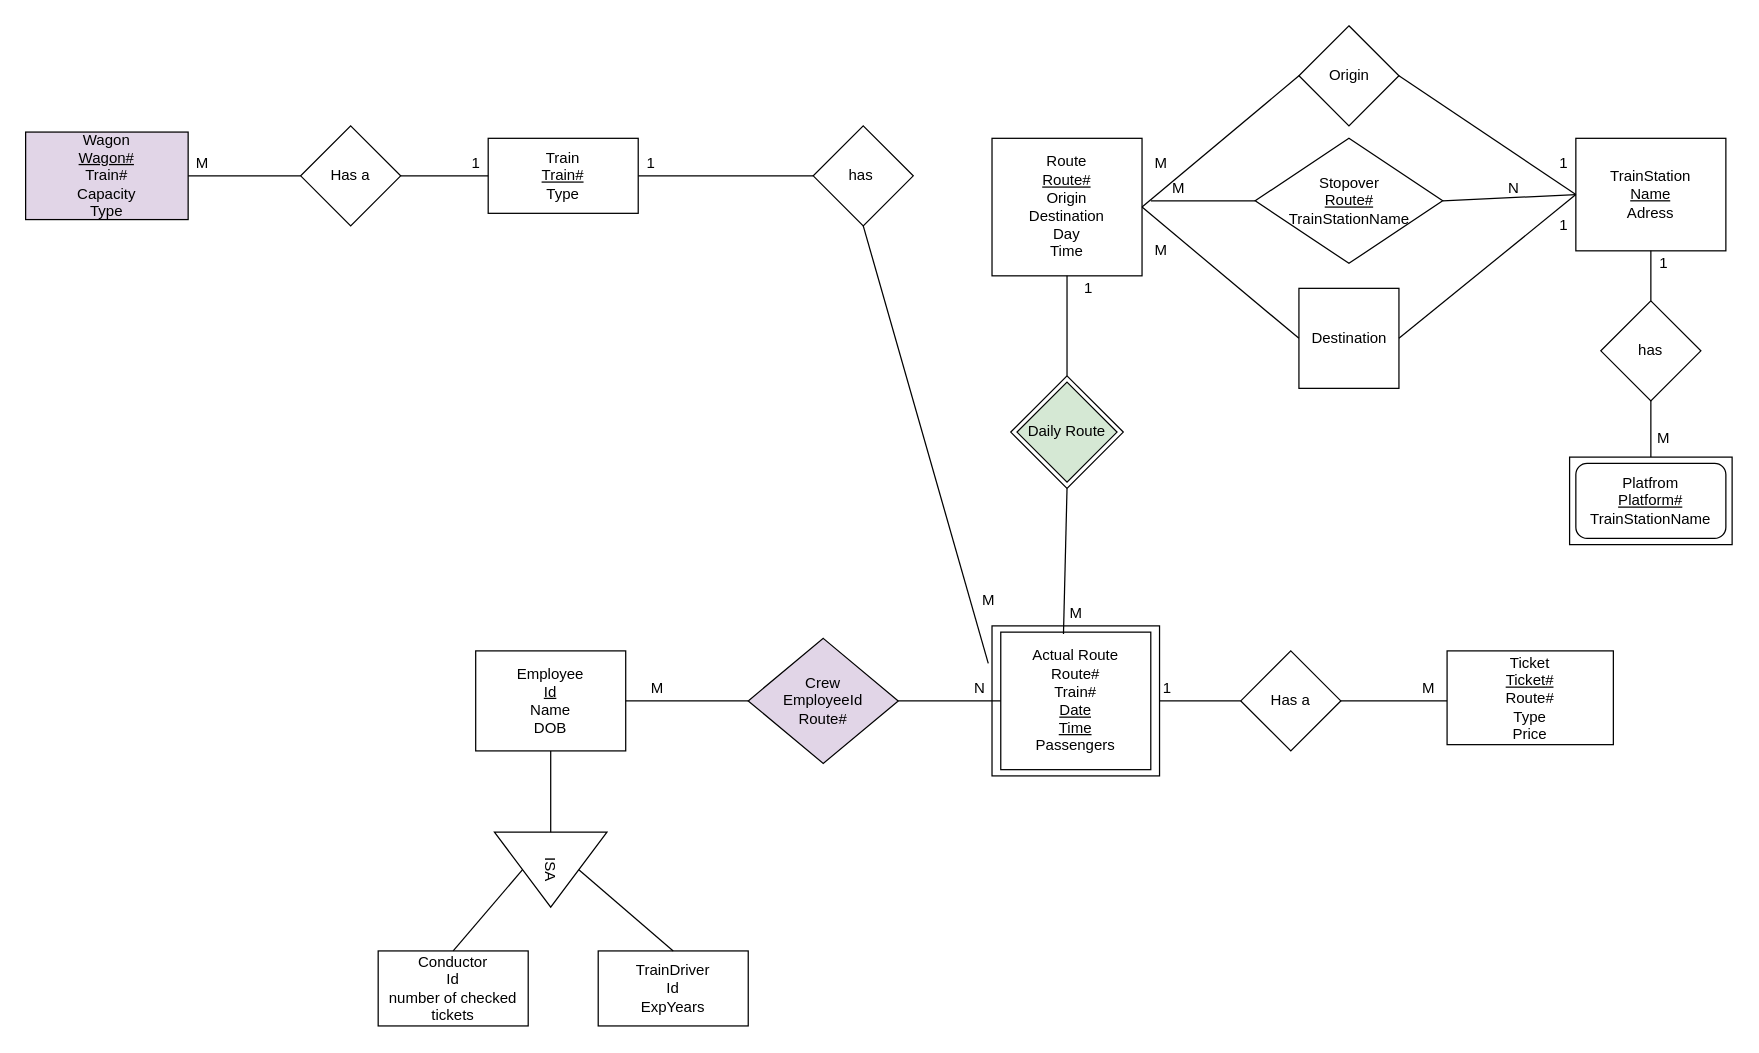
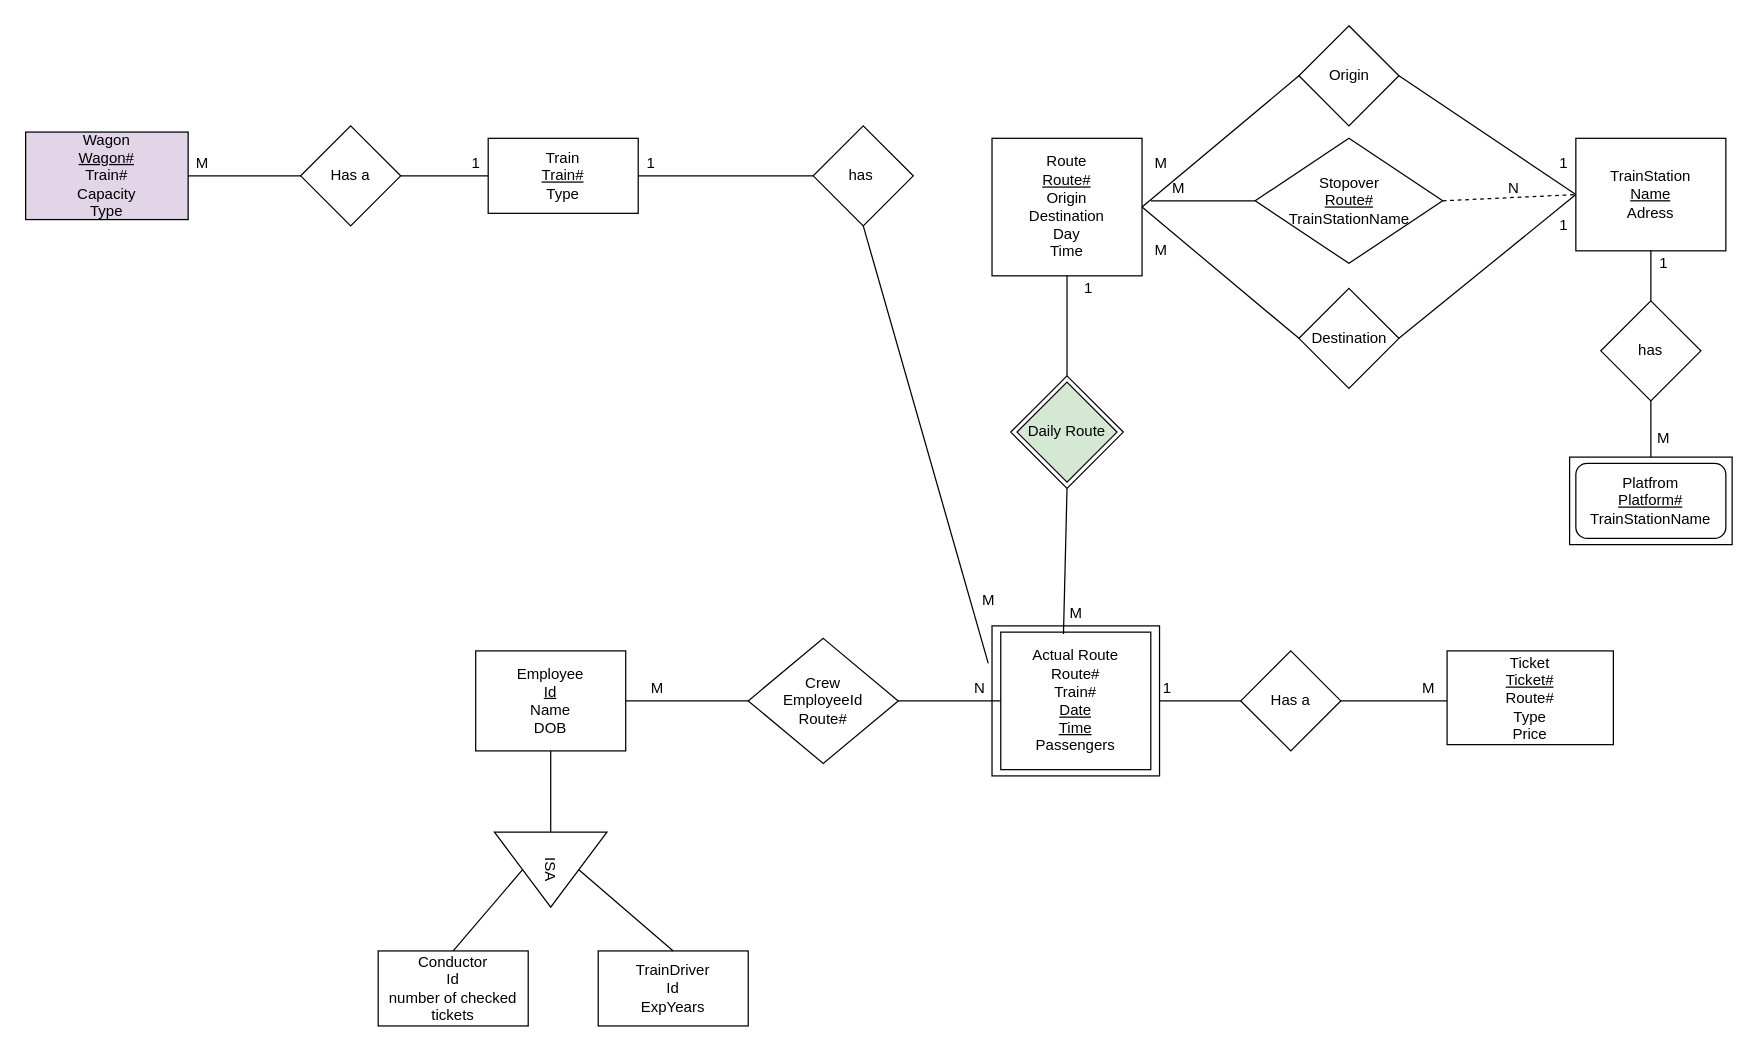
  <mxCell id="0" />
  <mxCell id="1" parent="0" />
  <mxCell id="2" value="" style="rounded=0;whiteSpace=wrap;html=1;" parent="1" vertex="1"><mxGeometry x="1255" y="365" width="130" height="70" as="geometry" /></mxCell>
  <mxCell id="3" value="Platfrom&lt;br&gt;&lt;u&gt;Platform#&lt;/u&gt;&lt;br&gt;TrainStationName" style="whiteSpace=wrap;html=1;rounded=1;" parent="1" vertex="1"><mxGeometry x="1260" y="370" width="120" height="60" as="geometry" /></mxCell>
  <mxCell id="4" value="" style="rounded=0;whiteSpace=wrap;html=1;" parent="1" vertex="1"><mxGeometry x="793" y="500" width="134" height="120" as="geometry" /></mxCell>
  <mxCell id="5" value="Train&lt;br&gt;&lt;u&gt;Train#&lt;br&gt;&lt;/u&gt;Type" style="rounded=0;whiteSpace=wrap;html=1;" parent="1" vertex="1"><mxGeometry x="390" y="110" width="120" height="60" as="geometry" /></mxCell>
  <mxCell id="6" value="TrainStation&lt;br&gt;&lt;u&gt;Name&lt;/u&gt;&lt;br&gt;Adress" style="rounded=0;whiteSpace=wrap;html=1;" parent="1" vertex="1"><mxGeometry x="1260" y="110" width="120" height="90" as="geometry" /></mxCell>
  <mxCell id="7" value="Actual Route&lt;br&gt;&lt;div&gt;Route#&lt;br&gt;Train#&lt;/div&gt;&lt;u&gt;Date&lt;br&gt;Time&lt;/u&gt;&lt;br&gt;Passengers" style="rounded=0;whiteSpace=wrap;html=1;" parent="1" vertex="1"><mxGeometry x="800" y="505" width="120" height="110" as="geometry" /></mxCell>
  <mxCell id="8" value="Route&lt;br&gt;&lt;u&gt;Route#&lt;br&gt;&lt;/u&gt;Origin&lt;br&gt;Destination&lt;br&gt;Day&lt;br&gt;Time" style="rounded=0;whiteSpace=wrap;html=1;" parent="1" vertex="1"><mxGeometry x="793" y="110" width="120" height="110" as="geometry" /></mxCell>
  <mxCell id="9" value="" style="rhombus;whiteSpace=wrap;html=1;" parent="1" vertex="1"><mxGeometry x="808" y="300" width="90" height="90" as="geometry" /></mxCell>
  <mxCell id="10" value="has" style="rhombus;whiteSpace=wrap;html=1;" parent="1" vertex="1"><mxGeometry x="1280" y="240" width="80" height="80" as="geometry" /></mxCell>
  <mxCell id="11" value="" style="endArrow=none;html=1;entryX=0.5;entryY=1;entryDx=0;entryDy=0;" parent="1" target="6" edge="1"><mxGeometry width="50" height="50" relative="1" as="geometry"><mxPoint x="1320" y="240" as="sourcePoint" /><mxPoint x="1050" y="260" as="targetPoint" /></mxGeometry></mxCell>
  <mxCell id="12" value="" style="endArrow=none;html=1;entryX=0.5;entryY=1;entryDx=0;entryDy=0;exitX=0.5;exitY=0;exitDx=0;exitDy=0;" parent="1" source="2" target="10" edge="1"><mxGeometry width="50" height="50" relative="1" as="geometry"><mxPoint x="1000" y="310" as="sourcePoint" /><mxPoint x="1050" y="260" as="targetPoint" /></mxGeometry></mxCell>
  <mxCell id="13" value="Origin" style="rhombus;whiteSpace=wrap;html=1;" parent="1" vertex="1"><mxGeometry x="1038.5" width="80" height="80" as="geometry" y="20" /></mxCell>
- <mxCell id="14" value="Destination" style="whiteSpace=wrap;html=1;rounded=0;" parent="1" vertex="1"><mxGeometry x="1038.5" y="230" width="80" height="80" as="geometry" /></mxCell>
+ <mxCell id="14" value="Destination" style="rhombus;whiteSpace=wrap;html=1;" parent="1" vertex="1"><mxGeometry x="1038.5" y="230" width="80" height="80" as="geometry" /></mxCell>
  <mxCell id="15" value="Stopover&lt;br&gt;&lt;u&gt;Route#&lt;/u&gt;&lt;br&gt;TrainStationName" style="rhombus;whiteSpace=wrap;html=1;" parent="1" vertex="1"><mxGeometry x="1003.5" y="110" width="150" height="100" as="geometry" /></mxCell>
  <mxCell id="16" value="" style="endArrow=none;html=1;entryX=0;entryY=0.5;entryDx=0;entryDy=0;exitX=1;exitY=0.5;exitDx=0;exitDy=0;" parent="1" source="13" target="6" edge="1"><mxGeometry width="50" height="50" relative="1" as="geometry"><mxPoint x="860" y="250" as="sourcePoint" /><mxPoint x="910" y="200" as="targetPoint" /></mxGeometry></mxCell>
  <mxCell id="17" value="" style="endArrow=none;html=1;entryX=0;entryY=0.5;entryDx=0;entryDy=0;exitX=1;exitY=0.5;exitDx=0;exitDy=0;" parent="1" source="8" target="13" edge="1"><mxGeometry width="50" height="50" relative="1" as="geometry"><mxPoint x="860" y="250" as="sourcePoint" /><mxPoint x="910" y="200" as="targetPoint" /></mxGeometry></mxCell>
  <mxCell id="18" value="" style="endArrow=none;html=1;entryX=0;entryY=0.5;entryDx=0;entryDy=0;" parent="1" target="15" edge="1"><mxGeometry width="50" height="50" relative="1" as="geometry"><mxPoint x="920" y="160" as="sourcePoint" /><mxPoint x="910" y="200" as="targetPoint" /></mxGeometry></mxCell>
  <mxCell id="19" value="" style="endArrow=none;html=1;entryX=0;entryY=0.5;entryDx=0;entryDy=0;exitX=1;exitY=0.5;exitDx=0;exitDy=0;" parent="1" source="8" target="14" edge="1"><mxGeometry width="50" height="50" relative="1" as="geometry"><mxPoint x="860" y="250" as="sourcePoint" /><mxPoint x="910" y="200" as="targetPoint" /></mxGeometry></mxCell>
- <mxCell id="20" value="" style="endArrow=none;html=1;entryX=0;entryY=0.5;entryDx=0;entryDy=0;exitX=1;exitY=0.5;exitDx=0;exitDy=0;" parent="1" source="15" target="6" edge="1"><mxGeometry width="50" height="50" relative="1" as="geometry"><mxPoint x="860" y="250" as="sourcePoint" /><mxPoint x="910" y="200" as="targetPoint" /></mxGeometry></mxCell>
+ <mxCell id="20" value="" style="endArrow=none;html=1;entryX=0;entryY=0.5;entryDx=0;entryDy=0;exitX=1;exitY=0.5;exitDx=0;exitDy=0;dashed=1;" parent="1" source="15" target="6" edge="1"><mxGeometry width="50" height="50" relative="1" as="geometry"><mxPoint x="860" y="250" as="sourcePoint" /><mxPoint x="910" y="200" as="targetPoint" /></mxGeometry></mxCell>
  <mxCell id="21" value="" style="endArrow=none;html=1;entryX=0;entryY=0.5;entryDx=0;entryDy=0;exitX=1;exitY=0.5;exitDx=0;exitDy=0;" parent="1" source="14" target="6" edge="1"><mxGeometry width="50" height="50" relative="1" as="geometry"><mxPoint x="860" y="250" as="sourcePoint" /><mxPoint x="910" y="200" as="targetPoint" /></mxGeometry></mxCell>
  <mxCell id="22" value="1" style="text;html=1;align=center;verticalAlign=middle;resizable=0;points=[];autosize=1;strokeColor=none;" parent="1" vertex="1"><mxGeometry x="1240" y="120" width="20" height="20" as="geometry" /></mxCell>
  <mxCell id="23" value="M" style="text;html=1;align=center;verticalAlign=middle;resizable=0;points=[];autosize=1;strokeColor=none;" parent="1" vertex="1"><mxGeometry x="913" y="120" width="30" height="20" as="geometry" /></mxCell>
  <mxCell id="24" value="M" style="text;html=1;align=center;verticalAlign=middle;resizable=0;points=[];autosize=1;strokeColor=none;" parent="1" vertex="1"><mxGeometry x="913" y="190" width="30" height="20" as="geometry" /></mxCell>
  <mxCell id="25" value="1" style="text;html=1;align=center;verticalAlign=middle;resizable=0;points=[];autosize=1;strokeColor=none;" parent="1" vertex="1"><mxGeometry x="1240" y="170" width="20" height="20" as="geometry" /></mxCell>
  <mxCell id="26" value="N" style="text;html=1;align=center;verticalAlign=middle;resizable=0;points=[];autosize=1;strokeColor=none;" parent="1" vertex="1"><mxGeometry x="1200" y="140" width="20" height="20" as="geometry" /></mxCell>
  <mxCell id="27" value="M" style="text;html=1;align=center;verticalAlign=middle;resizable=0;points=[];autosize=1;strokeColor=none;" parent="1" vertex="1"><mxGeometry x="927" y="140" width="30" height="20" as="geometry" /></mxCell>
  <mxCell id="28" value="Daily Route" style="rhombus;whiteSpace=wrap;html=1;fillColor=#d5e8d4;" parent="1" vertex="1"><mxGeometry x="813" y="305" width="80" height="80" as="geometry" /></mxCell>
  <mxCell id="29" value="" style="endArrow=none;html=1;entryX=0.5;entryY=1;entryDx=0;entryDy=0;" parent="1" target="8" edge="1"><mxGeometry width="50" height="50" relative="1" as="geometry"><mxPoint x="853" y="300" as="sourcePoint" /><mxPoint x="910" y="370" as="targetPoint" /></mxGeometry></mxCell>
  <mxCell id="30" value="" style="endArrow=none;html=1;entryX=0.5;entryY=1;entryDx=0;entryDy=0;exitX=0.418;exitY=0.013;exitDx=0;exitDy=0;exitPerimeter=0;" parent="1" source="7" target="9" edge="1"><mxGeometry width="50" height="50" relative="1" as="geometry"><mxPoint x="860" y="420" as="sourcePoint" /><mxPoint x="910" y="370" as="targetPoint" /></mxGeometry></mxCell>
  <mxCell id="31" value="1" style="text;html=1;align=center;verticalAlign=middle;resizable=0;points=[];autosize=1;strokeColor=none;" parent="1" vertex="1"><mxGeometry x="860" y="220" width="20" height="20" as="geometry" /></mxCell>
  <mxCell id="32" value="M" style="text;html=1;align=center;verticalAlign=middle;resizable=0;points=[];autosize=1;strokeColor=none;" parent="1" vertex="1"><mxGeometry x="845" y="480" width="30" height="20" as="geometry" /></mxCell>
  <mxCell id="33" value="Wagon&lt;br&gt;&lt;div&gt;&lt;u&gt;Wagon#&lt;/u&gt;&lt;/div&gt;&lt;div&gt;&lt;/div&gt;Train#&lt;br&gt;Capacity&lt;br&gt;Type" style="rounded=0;whiteSpace=wrap;html=1;fillColor=#e1d5e7;" parent="1" vertex="1"><mxGeometry x="20" y="105" width="130" height="70" as="geometry" /></mxCell>
  <mxCell id="34" value="Employee&lt;br&gt;&lt;div&gt;&lt;u&gt;Id&lt;br&gt;&lt;/u&gt;&lt;/div&gt;&lt;div&gt;&lt;/div&gt;Name&lt;br&gt;DOB" style="rounded=0;whiteSpace=wrap;html=1;" parent="1" vertex="1"><mxGeometry x="380" y="520" width="120" height="80" as="geometry" /></mxCell>
  <mxCell id="35" value="ISA" style="triangle;whiteSpace=wrap;html=1;rotation=90;" parent="1" vertex="1"><mxGeometry x="410" y="650" width="60" height="90" as="geometry" /></mxCell>
  <mxCell id="36" value="Conductor&lt;br&gt;&lt;div&gt;Id&lt;/div&gt;&lt;div&gt;number of checked tickets&lt;u&gt;&lt;br&gt;&lt;/u&gt;&lt;/div&gt;" style="rounded=0;whiteSpace=wrap;html=1;" parent="1" vertex="1"><mxGeometry x="302" y="760" width="120" height="60" as="geometry" /></mxCell>
  <mxCell id="37" value="TrainDriver&lt;br&gt;Id&lt;br&gt;ExpYears" style="rounded=0;whiteSpace=wrap;html=1;" parent="1" vertex="1"><mxGeometry x="478" y="760" width="120" height="60" as="geometry" /></mxCell>
  <mxCell id="38" value="" style="endArrow=none;html=1;entryX=0.5;entryY=1;entryDx=0;entryDy=0;exitX=0.5;exitY=0;exitDx=0;exitDy=0;" parent="1" source="36" target="35" edge="1"><mxGeometry width="50" height="50" relative="1" as="geometry"><mxPoint x="158" y="660" as="sourcePoint" /><mxPoint x="208" y="610" as="targetPoint" /></mxGeometry></mxCell>
  <mxCell id="39" value="" style="endArrow=none;html=1;entryX=0.5;entryY=0;entryDx=0;entryDy=0;exitX=0.5;exitY=0;exitDx=0;exitDy=0;" parent="1" source="37" target="35" edge="1"><mxGeometry width="50" height="50" relative="1" as="geometry"><mxPoint x="158" y="660" as="sourcePoint" /><mxPoint x="208" y="610" as="targetPoint" /></mxGeometry></mxCell>
  <mxCell id="40" value="Has a" style="rhombus;whiteSpace=wrap;html=1;" parent="1" vertex="1"><mxGeometry x="240" y="100" width="80" height="80" as="geometry" /></mxCell>
  <mxCell id="41" value="" style="endArrow=none;html=1;entryX=0;entryY=0.5;entryDx=0;entryDy=0;exitX=1;exitY=0.5;exitDx=0;exitDy=0;" parent="1" source="40" target="5" edge="1"><mxGeometry width="50" height="50" relative="1" as="geometry"><mxPoint x="620" y="450" as="sourcePoint" /><mxPoint x="670" y="400" as="targetPoint" /></mxGeometry></mxCell>
  <mxCell id="42" value="" style="endArrow=none;html=1;entryX=0;entryY=0.5;entryDx=0;entryDy=0;exitX=1;exitY=0.5;exitDx=0;exitDy=0;" parent="1" source="33" target="40" edge="1"><mxGeometry width="50" height="50" relative="1" as="geometry"><mxPoint x="620" y="450" as="sourcePoint" /><mxPoint x="670" y="400" as="targetPoint" /></mxGeometry></mxCell>
  <mxCell id="43" value="has&amp;nbsp;" style="rhombus;whiteSpace=wrap;html=1;" parent="1" vertex="1"><mxGeometry x="650" y="100" width="80" height="80" as="geometry" /></mxCell>
  <mxCell id="44" value="" style="endArrow=none;html=1;entryX=1;entryY=0.5;entryDx=0;entryDy=0;exitX=0;exitY=0.5;exitDx=0;exitDy=0;" parent="1" source="43" target="5" edge="1"><mxGeometry width="50" height="50" relative="1" as="geometry"><mxPoint x="600" y="140" as="sourcePoint" /><mxPoint x="810" y="410" as="targetPoint" /></mxGeometry></mxCell>
  <mxCell id="45" value="" style="endArrow=none;html=1;entryX=0.5;entryY=1;entryDx=0;entryDy=0;" parent="1" target="43" edge="1"><mxGeometry width="50" height="50" relative="1" as="geometry"><mxPoint x="790" y="530" as="sourcePoint" /><mxPoint x="870" y="410" as="targetPoint" /></mxGeometry></mxCell>
  <mxCell id="46" value="1" style="text;html=1;align=center;verticalAlign=middle;resizable=0;points=[];autosize=1;strokeColor=none;" parent="1" vertex="1"><mxGeometry x="510" y="120" width="20" height="20" as="geometry" /></mxCell>
  <mxCell id="47" value="M" style="text;html=1;align=center;verticalAlign=middle;resizable=0;points=[];autosize=1;strokeColor=none;" parent="1" vertex="1"><mxGeometry x="775" y="470" width="30" height="20" as="geometry" /></mxCell>
- <mxCell id="48" value="Crew&lt;br&gt;EmployeeId&lt;br&gt;Route#" style="rhombus;whiteSpace=wrap;html=1;fillColor=#e1d5e7;" parent="1" vertex="1"><mxGeometry x="598" y="510" width="120" height="100" as="geometry" /></mxCell>
+ <mxCell id="48" value="Crew&lt;br&gt;EmployeeId&lt;br&gt;Route#" style="rhombus;whiteSpace=wrap;html=1;" parent="1" vertex="1"><mxGeometry x="598" y="510" width="120" height="100" as="geometry" /></mxCell>
  <mxCell id="49" value="" style="endArrow=none;html=1;exitX=0;exitY=0.5;exitDx=0;exitDy=0;entryX=1;entryY=0.5;entryDx=0;entryDy=0;" parent="1" source="48" target="34" edge="1"><mxGeometry width="50" height="50" relative="1" as="geometry"><mxPoint x="570" y="540" as="sourcePoint" /><mxPoint x="510" y="530" as="targetPoint" /></mxGeometry></mxCell>
  <mxCell id="50" value="" style="endArrow=none;html=1;entryX=1;entryY=0.5;entryDx=0;entryDy=0;exitX=0;exitY=0.5;exitDx=0;exitDy=0;" parent="1" source="7" target="48" edge="1"><mxGeometry width="50" height="50" relative="1" as="geometry"><mxPoint x="820" y="460" as="sourcePoint" /><mxPoint x="870" y="410" as="targetPoint" /></mxGeometry></mxCell>
  <mxCell id="51" value="Ticket&lt;br&gt;&lt;div&gt;&lt;u&gt;Ticket#&lt;/u&gt;&lt;/div&gt;&lt;div&gt;&lt;/div&gt;Route#&lt;br&gt;Type&lt;br&gt;Price" style="rounded=0;whiteSpace=wrap;html=1;" parent="1" vertex="1"><mxGeometry x="1157" y="520" width="133" height="75" as="geometry" /></mxCell>
  <mxCell id="52" value="Has a" style="rhombus;whiteSpace=wrap;html=1;" parent="1" vertex="1"><mxGeometry x="992" y="520" width="80" height="80" as="geometry" /></mxCell>
  <mxCell id="53" value="" style="endArrow=none;html=1;entryX=0;entryY=0.5;entryDx=0;entryDy=0;" parent="1" target="52" edge="1"><mxGeometry width="50" height="50" relative="1" as="geometry"><mxPoint x="927" y="560" as="sourcePoint" /><mxPoint x="807" y="410" as="targetPoint" /></mxGeometry></mxCell>
  <mxCell id="54" value="" style="endArrow=none;html=1;exitX=1;exitY=0.5;exitDx=0;exitDy=0;" parent="1" source="52" edge="1"><mxGeometry width="50" height="50" relative="1" as="geometry"><mxPoint x="1077" y="560" as="sourcePoint" /><mxPoint x="1157" y="560" as="targetPoint" /></mxGeometry></mxCell>
  <mxCell id="55" value="M" style="text;html=1;align=center;verticalAlign=middle;resizable=0;points=[];autosize=1;strokeColor=none;" parent="1" vertex="1"><mxGeometry x="510" y="540" width="30" height="20" as="geometry" /></mxCell>
  <mxCell id="56" value="N" style="text;html=1;align=center;verticalAlign=middle;resizable=0;points=[];autosize=1;strokeColor=none;" parent="1" vertex="1"><mxGeometry x="773" y="540" width="20" height="20" as="geometry" /></mxCell>
  <mxCell id="57" value="1" style="text;html=1;align=center;verticalAlign=middle;resizable=0;points=[];autosize=1;strokeColor=none;" parent="1" vertex="1"><mxGeometry x="923" y="540" width="20" height="20" as="geometry" /></mxCell>
  <mxCell id="58" value="M" style="text;html=1;align=center;verticalAlign=middle;resizable=0;points=[];autosize=1;strokeColor=none;" parent="1" vertex="1"><mxGeometry x="1127" y="540" width="30" height="20" as="geometry" /></mxCell>
  <mxCell id="59" value="1" style="text;html=1;align=center;verticalAlign=middle;resizable=0;points=[];autosize=1;strokeColor=none;" parent="1" vertex="1"><mxGeometry x="370" y="120" width="20" height="20" as="geometry" /></mxCell>
  <mxCell id="60" value="M" style="text;html=1;align=center;verticalAlign=middle;resizable=0;points=[];autosize=1;strokeColor=none;" parent="1" vertex="1"><mxGeometry x="146" y="120" width="30" height="20" as="geometry" /></mxCell>
  <mxCell id="61" value="1" style="text;html=1;align=center;verticalAlign=middle;resizable=0;points=[];autosize=1;strokeColor=none;" parent="1" vertex="1"><mxGeometry x="1320" y="200" width="20" height="20" as="geometry" /></mxCell>
  <mxCell id="62" value="M" style="text;html=1;align=center;verticalAlign=middle;resizable=0;points=[];autosize=1;strokeColor=none;" parent="1" vertex="1"><mxGeometry x="1315" y="340" width="30" height="20" as="geometry" /></mxCell>
  <mxCell id="63" value="" style="endArrow=none;html=1;entryX=0.5;entryY=1;entryDx=0;entryDy=0;" parent="1" source="35" target="34" edge="1"><mxGeometry width="50" height="50" relative="1" as="geometry"><mxPoint x="220" y="630" as="sourcePoint" /><mxPoint x="270" y="580" as="targetPoint" /></mxGeometry></mxCell>
